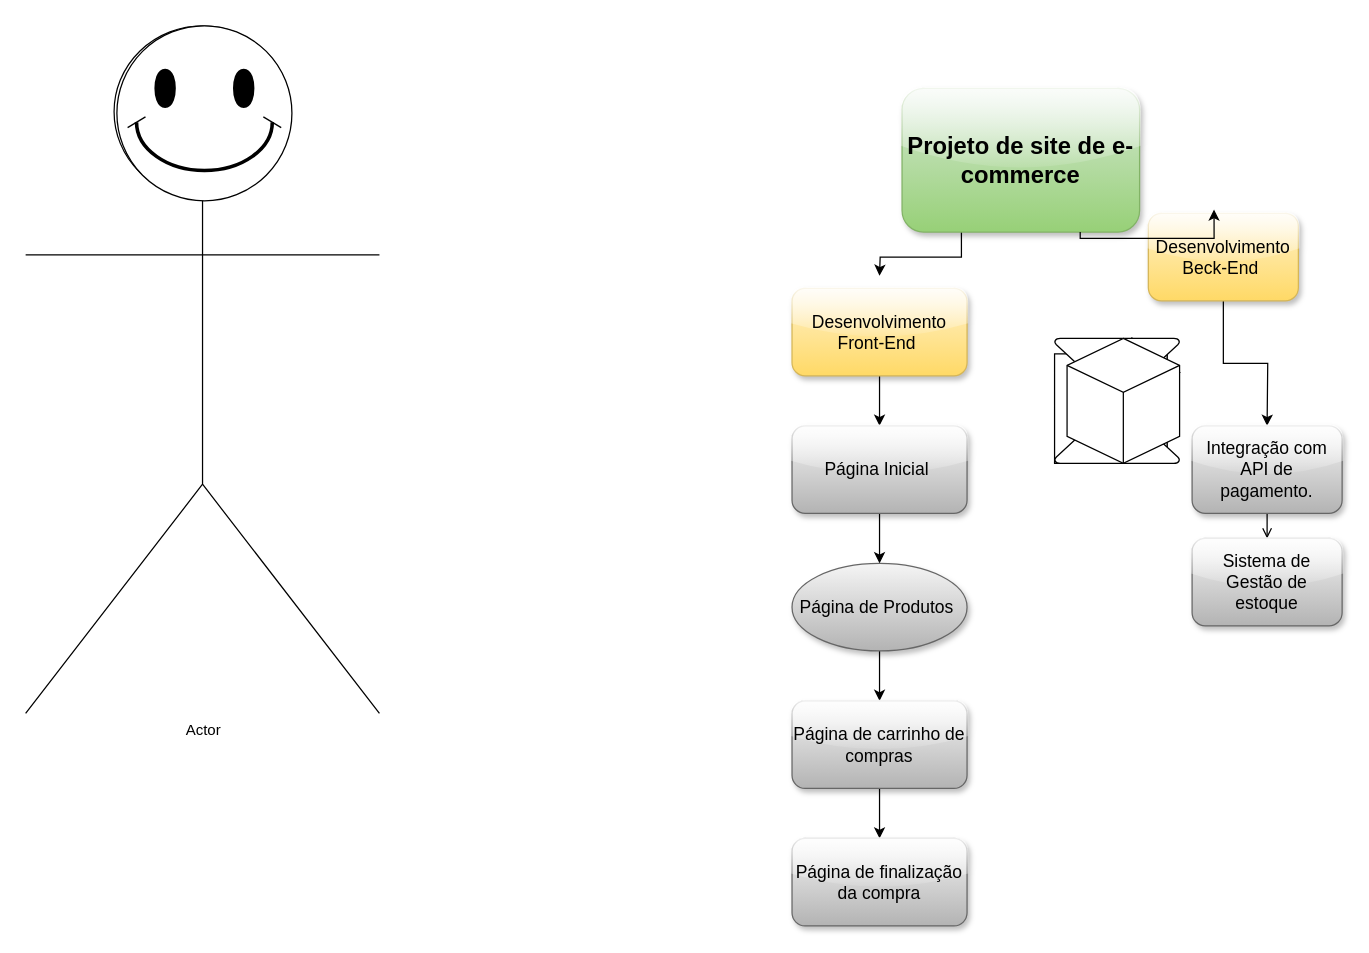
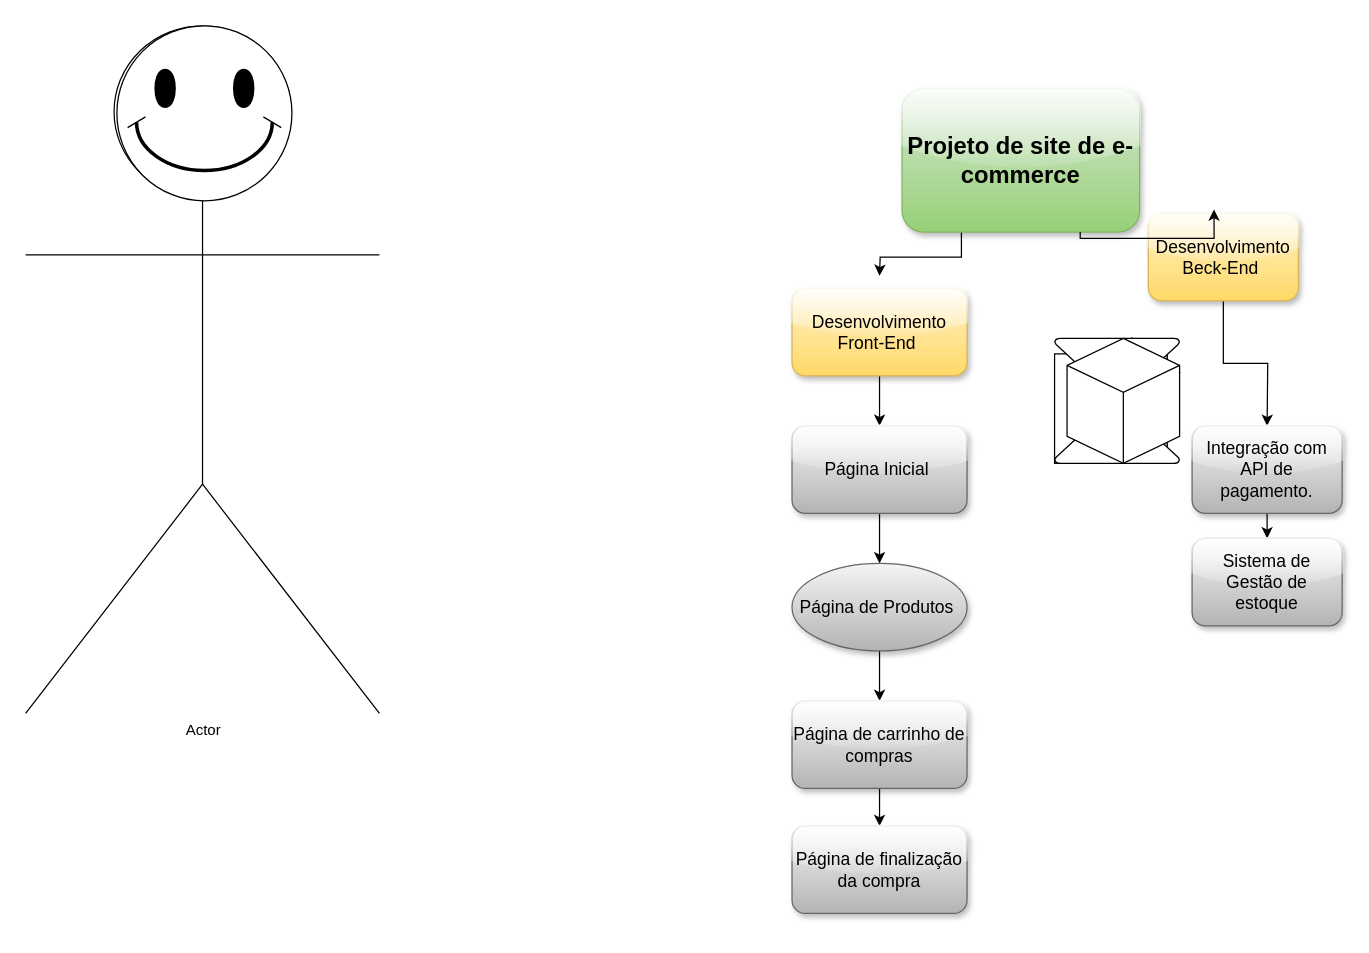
  <mxCell id="0" />
  <mxCell id="1" parent="0" />
  <mxCell id="2" style="edgeStyle=orthogonalEdgeStyle;rounded=0;orthogonalLoop=1;jettySize=auto;html=1;exitX=0.25;exitY=1;exitDx=0;exitDy=0;" edge="1" parent="1" source="3"><mxGeometry relative="1" as="geometry"><mxPoint x="703" y="220" as="targetPoint" /></mxGeometry></mxCell>
  <mxCell id="3" value="&lt;font style=&quot;vertical-align: inherit; font-size: 19px;&quot;&gt;&lt;font style=&quot;vertical-align: inherit; font-size: 19px;&quot;&gt;&lt;font style=&quot;vertical-align: inherit; font-size: 19px;&quot;&gt;&lt;font style=&quot;vertical-align: inherit; font-size: 19px;&quot;&gt;&lt;font style=&quot;vertical-align: inherit;&quot;&gt;&lt;font style=&quot;vertical-align: inherit;&quot;&gt;&lt;b&gt;Projeto de site de e-commerce&lt;/b&gt;&lt;/font&gt;&lt;/font&gt;&lt;/font&gt;&lt;/font&gt;&lt;/font&gt;&lt;/font&gt;" style="rounded=1;whiteSpace=wrap;html=1;fillColor=#d5e8d4;strokeColor=#82b366;gradientColor=#97d077;glass=1;shadow=1;" parent="1" vertex="1"><mxGeometry x="721" y="70" width="190" height="115" as="geometry" /></mxCell>
  <mxCell id="4" style="edgeStyle=orthogonalEdgeStyle;rounded=0;orthogonalLoop=1;jettySize=auto;html=1;exitX=0.5;exitY=1;exitDx=0;exitDy=0;entryX=0.5;entryY=0;entryDx=0;entryDy=0;" parent="1" source="5" target="9" edge="1"><mxGeometry relative="1" as="geometry" /></mxCell>
  <mxCell id="5" value="&lt;font style=&quot;vertical-align: inherit; font-size: 14px;&quot;&gt;&lt;font style=&quot;vertical-align: inherit; font-size: 14px;&quot;&gt;&lt;font style=&quot;vertical-align: inherit; font-size: 14px;&quot;&gt;&lt;font style=&quot;vertical-align: inherit; font-size: 14px;&quot;&gt;Desenvolvimento Front-End&amp;nbsp;&lt;/font&gt;&lt;/font&gt;&lt;/font&gt;&lt;/font&gt;" style="rounded=1;whiteSpace=wrap;html=1;fillColor=#fff2cc;strokeColor=#d6b656;gradientColor=#ffd966;shadow=1;glass=1;" parent="1" vertex="1"><mxGeometry x="633" y="230" width="140" height="70" as="geometry" /></mxCell>
  <mxCell id="6" style="edgeStyle=orthogonalEdgeStyle;rounded=0;orthogonalLoop=1;jettySize=auto;html=1;exitX=0.5;exitY=1;exitDx=0;exitDy=0;" parent="1" source="7" edge="1"><mxGeometry relative="1" as="geometry"><mxPoint x="1013" y="340" as="targetPoint" /></mxGeometry></mxCell>
  <mxCell id="7" value="&lt;font style=&quot;vertical-align: inherit; font-size: 14px;&quot;&gt;&lt;font style=&quot;vertical-align: inherit; font-size: 14px;&quot;&gt;&lt;font style=&quot;vertical-align: inherit; font-size: 14px;&quot;&gt;&lt;font style=&quot;vertical-align: inherit; font-size: 14px;&quot;&gt;&lt;font style=&quot;vertical-align: inherit;&quot;&gt;&lt;font style=&quot;vertical-align: inherit;&quot;&gt;Desenvolvimento Beck-End&amp;nbsp;&lt;/font&gt;&lt;/font&gt;&lt;/font&gt;&lt;/font&gt;&lt;/font&gt;&lt;/font&gt;" style="rounded=1;whiteSpace=wrap;html=1;fillColor=#fff2cc;gradientColor=#ffd966;strokeColor=#d6b656;shadow=1;glass=1;" parent="1" vertex="1"><mxGeometry x="918" y="170" width="120" height="70" as="geometry" /></mxCell>
  <mxCell id="8" style="edgeStyle=orthogonalEdgeStyle;rounded=0;orthogonalLoop=1;jettySize=auto;html=1;exitX=0.5;exitY=1;exitDx=0;exitDy=0;entryX=0.5;entryY=0;entryDx=0;entryDy=0;" parent="1" source="9" target="11" edge="1"><mxGeometry relative="1" as="geometry" /></mxCell>
  <mxCell id="9" value="&lt;font style=&quot;vertical-align: inherit; font-size: 14px;&quot;&gt;&lt;font style=&quot;vertical-align: inherit; font-size: 14px;&quot;&gt;&lt;font style=&quot;vertical-align: inherit; font-size: 14px;&quot;&gt;&lt;font style=&quot;vertical-align: inherit; font-size: 14px;&quot;&gt;&lt;font style=&quot;vertical-align: inherit;&quot;&gt;&lt;font style=&quot;vertical-align: inherit;&quot;&gt;Página Inicial&amp;nbsp;&lt;/font&gt;&lt;/font&gt;&lt;/font&gt;&lt;/font&gt;&lt;/font&gt;&lt;/font&gt;&lt;span style=&quot;color: rgba(0, 0, 0, 0); font-family: monospace; font-size: 0px; text-align: start; text-wrap: nowrap;&quot;&gt;&lt;font style=&quot;vertical-align: inherit;&quot;&gt;&lt;font style=&quot;vertical-align: inherit;&quot;&gt;%3CmxGraphModel%3E%3Croot%3E%3CmxCell%20id%3D%220%22%2F%3E%3CmxCell%20id%3D%221%22%20pai%3D%220%22%2F%3E%3CmxCell%20id%3D%222%22%20valor%3D%22%26lt%3Bestilo%3D%26quot%3Balinhamento-vertical%3A%20herdar%3B%20tamanho-da-fonte%3A%2014px%3B%26quot%3B %26gt%3B%26lt%3Bestilo%3D%26quot%3Balinhamento%3A%20vertical%3A%20herdar%3B%20tamanho%3A%2014px%3B%26quot%3B%26gt%3B%26lt%3Bestilo%3D%26quot%3Balinhamento%3A%20herdar%3B%20tamanho%3A%2014px%3B%26quot%3B%26gt%3B%26lt%3Bestilo%3D %26quot%3Bvertical-align%3A%20inherit%3B%20font-size%3A%2014px%3B%26quot%3B%26gt%3BDesenvolvimento%20Front-End%26amp%3Bnbsp%3B%26lt%3B%2Ffont%26gt%3B%26lt%3B%2Ffont%26gt%3B%26lt%3B%2Ffont%26gt%3B%26lt%3B%2Ffont%26gt%3B%22%20style%3D%22rounded% 3D1%3BwhiteSpace%3Dwrap%3Bhtml%3D1%3B%22%20vertex%3D%221%22%20parent%3D%221%22%3E%3CmxGeometry%20x%3D%22140%22%20y%3D%22240%22%20width%3D%22260%22%20height%3D%2270%22%20as%3D%22geometry%22%2F%3E%3C%2FmxCell%3E%3C%2Froot%3E%3C%2FmxGraphModel%3E&lt;/font&gt;&lt;/font&gt;&lt;/span&gt;&lt;span style=&quot;color: rgba(0, 0, 0, 0); font-family: monospace; font-size: 0px; text-align: start; text-wrap: nowrap;&quot;&gt;&lt;font style=&quot;vertical-align: inherit;&quot;&gt;&lt;font style=&quot;vertical-align: inherit;&quot;&gt;%3CmxGraphModel%3E%3Croot%3E%3CmxCell%20id%3D%220%22%2F%3E%3CmxCell%20id%3D%221%22%20pai%3D%220%22%2F%3E%3CmxCell%20id%3D%222%22%20valor%3D%22%26lt%3Bestilo%3D%26quot%3Balinhamento-vertical%3A%20herdar%3B%20tamanho-da-fonte%3A%2014px%3B%26quot%3B %26gt%3B%26lt%3Bestilo%3D%26quot%3Balinhamento%3A%20vertical%3A%20herdar%3B%20tamanho%3A%2014px%3B%26quot%3B%26gt%3B%26lt%3Bestilo%3D%26quot%3Balinhamento%3A%20herdar%3B%20tamanho%3A%2014px%3B%26quot%3B%26gt%3B%26lt%3Bestilo%3D %26quot%3Bvertical-align%3A%20inherit%3B%20font-size%3A%2014px%3B%26quot%3B%26gt%3BDesenvolvimento%20Front-End%26amp%3Bnbsp%3B%26lt%3B%2Ffont%26gt%3B%26lt%3B%2Ffont%26gt%3B%26lt%3B%2Ffont%26gt%3B%26lt%3B%2Ffont%26gt%3B%22%20style%3D%22rounded% 3D1%3BwhiteSpace%3Dwrap%3Bhtml%3D1%3B%22%20vertex%3D%221%22%20parent%3D%221%22%3E%3CmxGeometry%20x%3D%22140%22%20y%3D%22240%22%20width%3D%22260%22%20height%3D%2270%22%20as%3D%22geometry%22%2F%3E%3C%2FmxCell%3E%3C%2Froot%3E%3C%2FmxGraphModel%3E&lt;/font&gt;&lt;/font&gt;&lt;/span&gt;" style="rounded=1;whiteSpace=wrap;html=1;fillColor=#f5f5f5;gradientColor=#b3b3b3;strokeColor=#666666;shadow=1;glass=1;" parent="1" vertex="1"><mxGeometry x="633" y="340" width="140" height="70" as="geometry" /></mxCell>
  <mxCell id="10" style="edgeStyle=orthogonalEdgeStyle;rounded=0;orthogonalLoop=1;jettySize=auto;html=1;exitX=0.5;exitY=1;exitDx=0;exitDy=0;" parent="1" source="11" edge="1"><mxGeometry relative="1" as="geometry"><mxPoint x="703" y="560" as="targetPoint" /></mxGeometry></mxCell>
  <mxCell id="11" value="&lt;font style=&quot;vertical-align: inherit; font-size: 14px;&quot;&gt;&lt;font style=&quot;vertical-align: inherit; font-size: 14px;&quot;&gt;&lt;font style=&quot;vertical-align: inherit; font-size: 14px;&quot;&gt;&lt;font style=&quot;vertical-align: inherit; font-size: 14px;&quot;&gt;&lt;font style=&quot;vertical-align: inherit;&quot;&gt;&lt;font style=&quot;vertical-align: inherit;&quot;&gt;Página de Produtos&amp;nbsp;&lt;/font&gt;&lt;/font&gt;&lt;/font&gt;&lt;/font&gt;&lt;/font&gt;&lt;/font&gt;" style="ellipse;whiteSpace=wrap;html=1;fillColor=#f5f5f5;gradientColor=#b3b3b3;strokeColor=#666666;shadow=1;glass=1;" parent="1" vertex="1"><mxGeometry x="633" y="450" width="140" height="70" as="geometry" /></mxCell>
  <mxCell id="12" style="edgeStyle=orthogonalEdgeStyle;rounded=0;orthogonalLoop=1;jettySize=auto;html=1;exitX=0.75;exitY=1;exitDx=0;exitDy=0;entryX=0.438;entryY=-0.043;entryDx=0;entryDy=0;entryPerimeter=0;" parent="1" source="3" target="7" edge="1"><mxGeometry relative="1" as="geometry"><Array as="points"><mxPoint x="935" y="190" /><mxPoint x="997" y="190" /></Array></mxGeometry></mxCell>
- <mxCell id="13" style="edgeStyle=orthogonalEdgeStyle;rounded=0;orthogonalLoop=1;jettySize=auto;html=1;exitX=0.5;exitY=1;exitDx=0;exitDy=0;entryX=0.5;entryY=0;entryDx=0;entryDy=0;endArrow=open;" parent="1" source="14" target="15" edge="1"><mxGeometry relative="1" as="geometry" /></mxCell>
+ <mxCell id="13" style="edgeStyle=orthogonalEdgeStyle;rounded=0;orthogonalLoop=1;jettySize=auto;html=1;exitX=0.5;exitY=1;exitDx=0;exitDy=0;entryX=0.5;entryY=0;entryDx=0;entryDy=0;" parent="1" source="14" target="15" edge="1"><mxGeometry relative="1" as="geometry" /></mxCell>
  <mxCell id="14" value="&lt;font style=&quot;vertical-align: inherit; font-size: 14px;&quot;&gt;&lt;font style=&quot;vertical-align: inherit; font-size: 14px;&quot;&gt;&lt;font style=&quot;vertical-align: inherit; font-size: 14px;&quot;&gt;&lt;font style=&quot;vertical-align: inherit; font-size: 14px;&quot;&gt;Integração com API de pagamento.&lt;/font&gt;&lt;/font&gt;&lt;/font&gt;&lt;/font&gt;" style="rounded=1;whiteSpace=wrap;html=1;fillColor=#f5f5f5;gradientColor=#b3b3b3;strokeColor=#666666;shadow=1;glass=1;" parent="1" vertex="1"><mxGeometry x="953" y="340" width="120" height="70" as="geometry" /></mxCell>
  <mxCell id="15" value="&lt;font style=&quot;vertical-align: inherit; font-size: 14px;&quot;&gt;&lt;font style=&quot;vertical-align: inherit; font-size: 14px;&quot;&gt;&lt;font style=&quot;vertical-align: inherit; font-size: 14px;&quot;&gt;&lt;font style=&quot;vertical-align: inherit; font-size: 14px;&quot;&gt;Sistema de Gestão de estoque&lt;/font&gt;&lt;/font&gt;&lt;/font&gt;&lt;/font&gt;" style="rounded=1;whiteSpace=wrap;html=1;fillColor=#f5f5f5;gradientColor=#b3b3b3;strokeColor=#666666;shadow=1;glass=1;" parent="1" vertex="1"><mxGeometry x="953" y="430" width="120" height="70" as="geometry" /></mxCell>
  <mxCell id="16" style="edgeStyle=orthogonalEdgeStyle;rounded=0;orthogonalLoop=1;jettySize=auto;html=1;exitX=0.5;exitY=1;exitDx=0;exitDy=0;entryX=0.5;entryY=0;entryDx=0;entryDy=0;" parent="1" source="17" target="18" edge="1"><mxGeometry relative="1" as="geometry" /></mxCell>
  <mxCell id="17" value="&lt;font style=&quot;font-size: 14px;&quot;&gt;Página de carrinho de compras&lt;/font&gt;" style="rounded=1;whiteSpace=wrap;html=1;fillColor=#f5f5f5;gradientColor=#b3b3b3;strokeColor=#666666;shadow=1;glass=1;" parent="1" vertex="1"><mxGeometry x="633" y="560" width="140" height="70" as="geometry" /></mxCell>
- <mxCell id="18" value="&lt;span style=&quot;font-size: 14px;&quot;&gt;Página de finalização da compra&lt;/span&gt;" style="rounded=1;whiteSpace=wrap;html=1;fillColor=#f5f5f5;gradientColor=#b3b3b3;strokeColor=#666666;shadow=1;glass=1;" parent="1" vertex="1"><mxGeometry x="633" y="670" width="140" height="70" as="geometry" /></mxCell>
+ <mxCell id="18" value="&lt;span style=&quot;font-size: 14px;&quot;&gt;Página de finalização da compra&lt;/span&gt;" style="rounded=1;whiteSpace=wrap;html=1;fillColor=#f5f5f5;gradientColor=#b3b3b3;strokeColor=#666666;shadow=1;glass=1;" parent="1" vertex="1"><mxGeometry x="633" y="660" width="140" height="70" as="geometry" /></mxCell>
  <mxCell id="19" value="Actor" style="shape=umlActor;verticalLabelPosition=bottom;verticalAlign=top;html=1;outlineConnect=0;" vertex="1" parent="1"><mxGeometry x="20" y="20" width="283" height="550" as="geometry" /></mxCell>
  <mxCell id="20" value="" style="shape=internalStorage;whiteSpace=wrap;html=1;backgroundOutline=1;" vertex="1" parent="1"><mxGeometry x="853" y="280" width="80" height="80" as="geometry" /></mxCell>
  <mxCell id="21" value="" style="shape=internalStorage;whiteSpace=wrap;html=1;backgroundOutline=1;" vertex="1" parent="1"><mxGeometry x="853" y="280" width="80" height="80" as="geometry" /></mxCell>
  <mxCell id="22" value="" style="html=1;shadow=0;dashed=0;align=center;verticalAlign=middle;shape=mxgraph.arrows2.jumpInArrow;dy=15;dx=38;arrowHead=55;" vertex="1" parent="1"><mxGeometry x="843" y="270" width="100" height="100" as="geometry" /></mxCell>
  <mxCell id="23" value="" style="html=1;shadow=0;dashed=0;align=center;verticalAlign=middle;shape=mxgraph.arrows2.bendArrow;dy=15;dx=38;notch=0;arrowHead=55;rounded=0;" vertex="1" parent="1"><mxGeometry x="843" y="270" width="100" height="100" as="geometry" /></mxCell>
  <mxCell id="24" value="" style="verticalLabelPosition=bottom;verticalAlign=top;html=1;shape=mxgraph.flowchart.collate;" vertex="1" parent="1"><mxGeometry x="843" y="270" width="100" height="100" as="geometry" /></mxCell>
  <mxCell id="25" value="" style="html=1;whiteSpace=wrap;shape=isoCube2;backgroundOutline=1;isoAngle=15;" vertex="1" parent="1"><mxGeometry x="853" y="270" width="90" height="100" as="geometry" /></mxCell>
  <mxCell id="26" value="" style="verticalLabelPosition=bottom;verticalAlign=top;html=1;shape=mxgraph.basic.smiley" vertex="1" parent="1"><mxGeometry x="93" y="20" width="140" height="140" as="geometry" /></mxCell>
